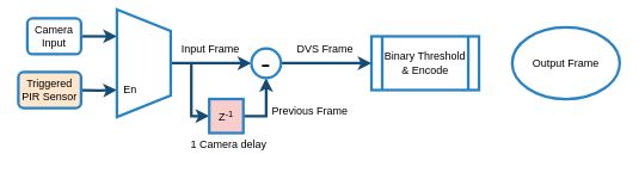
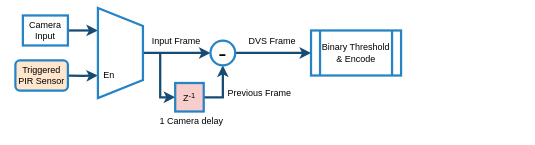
  <mxCell id="0" />
  <mxCell id="1" parent="0" />
  <mxCell id="2" style="edgeStyle=orthogonalEdgeStyle;rounded=0;orthogonalLoop=1;jettySize=auto;html=1;exitX=1;exitY=0.5;exitDx=0;exitDy=0;entryX=0.25;entryY=1;entryDx=0;entryDy=0;startArrow=none;startFill=0;endArrow=classic;endFill=1;strokeColor=#164C73;strokeWidth=3;" parent="1" source="3" target="7" edge="1"><mxGeometry relative="1" as="geometry" /></mxCell>
- <mxCell id="3" value="Camera &lt;br&gt;Input" style="rounded=1;whiteSpace=wrap;html=1;strokeColor=#2683C6;strokeWidth=3;" parent="1" vertex="1"><mxGeometry x="30" y="20" width="60" height="40" as="geometry" /></mxCell>
+ <mxCell id="3" value="Camera &lt;br&gt;Input" style="whiteSpace=wrap;html=1;strokeColor=#2683C6;strokeWidth=3;rounded=0;" parent="1" vertex="1"><mxGeometry x="30" y="20" width="60" height="40" as="geometry" /></mxCell>
  <mxCell id="4" value="Binary Threshold &amp;amp; Encode" style="shape=process;whiteSpace=wrap;html=1;backgroundOutline=1;strokeColor=#2683C6;strokeWidth=3;" parent="1" vertex="1"><mxGeometry x="414" y="40" width="120" height="60" as="geometry" /></mxCell>
  <mxCell id="5" style="edgeStyle=orthogonalEdgeStyle;rounded=0;orthogonalLoop=1;jettySize=auto;html=1;entryX=0.75;entryY=1;entryDx=0;entryDy=0;strokeColor=#164C73;strokeWidth=3;" parent="1" target="7" edge="1"><mxGeometry relative="1" as="geometry"><mxPoint x="89.959" y="100.143" as="sourcePoint" /></mxGeometry></mxCell>
  <mxCell id="6" style="edgeStyle=orthogonalEdgeStyle;rounded=0;orthogonalLoop=1;jettySize=auto;html=1;exitX=0.5;exitY=0;exitDx=0;exitDy=0;entryX=0;entryY=0.5;entryDx=0;entryDy=0;strokeColor=#164C73;strokeWidth=3;" parent="1" source="7" target="19" edge="1"><mxGeometry relative="1" as="geometry"><mxPoint x="278" y="70" as="targetPoint" /></mxGeometry></mxCell>
  <mxCell id="7" value="" style="shape=trapezoid;perimeter=trapezoidPerimeter;whiteSpace=wrap;html=1;rotation=90;strokeColor=#2683C6;strokeWidth=3;" parent="1" vertex="1"><mxGeometry x="100" y="40" width="120" height="60" as="geometry" /></mxCell>
  <mxCell id="8" value="En" style="text;html=1;strokeColor=none;fillColor=none;align=center;verticalAlign=middle;whiteSpace=wrap;rounded=0;" parent="1" vertex="1"><mxGeometry x="125" y="90" width="40" height="20" as="geometry" /></mxCell>
  <mxCell id="9" style="edgeStyle=orthogonalEdgeStyle;rounded=0;orthogonalLoop=1;jettySize=auto;html=1;exitX=1;exitY=0.5;exitDx=0;exitDy=0;entryX=0;entryY=0.5;entryDx=0;entryDy=0;strokeColor=#164C73;strokeWidth=3;" parent="1" source="19" target="4" edge="1"><mxGeometry relative="1" as="geometry"><mxPoint x="316.095" y="70.143" as="sourcePoint" /></mxGeometry></mxCell>
  <mxCell id="10" style="edgeStyle=orthogonalEdgeStyle;rounded=0;orthogonalLoop=1;jettySize=auto;html=1;entryX=0;entryY=0.5;entryDx=0;entryDy=0;startArrow=none;startFill=0;endArrow=classic;endFill=1;strokeColor=#164C73;strokeWidth=3;" parent="1" target="15" edge="1"><mxGeometry relative="1" as="geometry"><mxPoint x="213" y="70" as="sourcePoint" /><Array as="points"><mxPoint x="213" y="129" /></Array></mxGeometry></mxCell>
- <mxCell id="11" value="Output Frame" style="ellipse;whiteSpace=wrap;html=1;strokeColor=#2683C6;strokeWidth=3;" parent="1" vertex="1"><mxGeometry x="571" y="30" width="120" height="80" as="geometry" /></mxCell>
  <mxCell id="12" value="Triggered PIR Sensor" style="rounded=1;whiteSpace=wrap;html=1;strokeColor=#2683C6;strokeWidth=3;fillColor=#ffe6cc;" parent="1" vertex="1"><mxGeometry x="20" y="80" width="70" height="40" as="geometry" /></mxCell>
  <mxCell id="13" value="1 Camera delay" style="text;html=1;strokeColor=none;fillColor=none;align=center;verticalAlign=middle;whiteSpace=wrap;rounded=0;" parent="1" vertex="1"><mxGeometry x="200" y="151" width="110" height="20" as="geometry" /></mxCell>
  <mxCell id="14" style="edgeStyle=orthogonalEdgeStyle;rounded=0;orthogonalLoop=1;jettySize=auto;html=1;exitX=1;exitY=0.5;exitDx=0;exitDy=0;startArrow=none;startFill=0;endArrow=classic;endFill=1;entryX=0.5;entryY=1;entryDx=0;entryDy=0;strokeColor=#164C73;strokeWidth=3;" parent="1" source="15" target="19" edge="1"><mxGeometry relative="1" as="geometry"><mxPoint x="318" y="105" as="targetPoint" /></mxGeometry></mxCell>
  <mxCell id="15" value="Z&lt;sup&gt;-1&lt;/sup&gt;" style="whiteSpace=wrap;html=1;aspect=fixed;strokeColor=#2683C6;strokeWidth=3;fillColor=#f8cecc;" parent="1" vertex="1"><mxGeometry x="233" y="110" width="38" height="38" as="geometry" /></mxCell>
  <mxCell id="16" value="DVS Frame" style="text;html=1;align=center;verticalAlign=middle;resizable=0;points=[];autosize=1;" parent="1" vertex="1"><mxGeometry x="325" y="45" width="73" height="18" as="geometry" /></mxCell>
  <mxCell id="17" value="Input Frame" style="text;html=1;align=center;verticalAlign=middle;resizable=0;points=[];autosize=1;" parent="1" vertex="1"><mxGeometry x="196" y="45" width="75" height="18" as="geometry" /></mxCell>
  <mxCell id="18" value="Previous Frame" style="text;html=1;align=center;verticalAlign=middle;resizable=0;points=[];autosize=1;" parent="1" vertex="1"><mxGeometry x="297" y="115" width="95" height="18" as="geometry" /></mxCell>
  <mxCell id="19" value="&lt;font face=&quot;Lucida Console&quot; style=&quot;font-size: 31px ; line-height: 90%&quot;&gt;-&lt;/font&gt;" style="ellipse;whiteSpace=wrap;html=1;aspect=fixed;strokeColor=#2683C6;strokeWidth=3;" vertex="1" parent="1"><mxGeometry x="280" y="53.5" width="33" height="33" as="geometry" /></mxCell>
